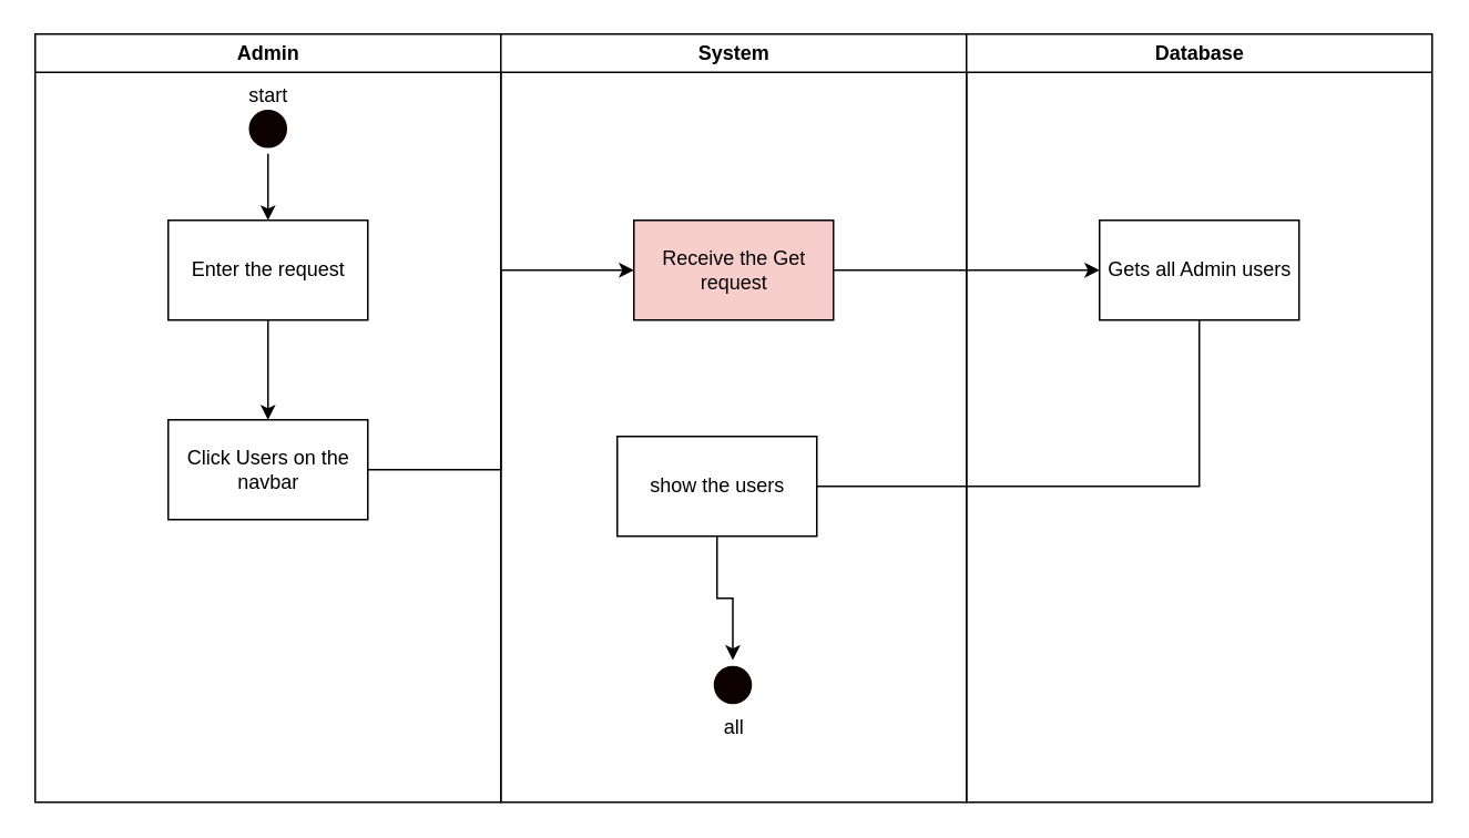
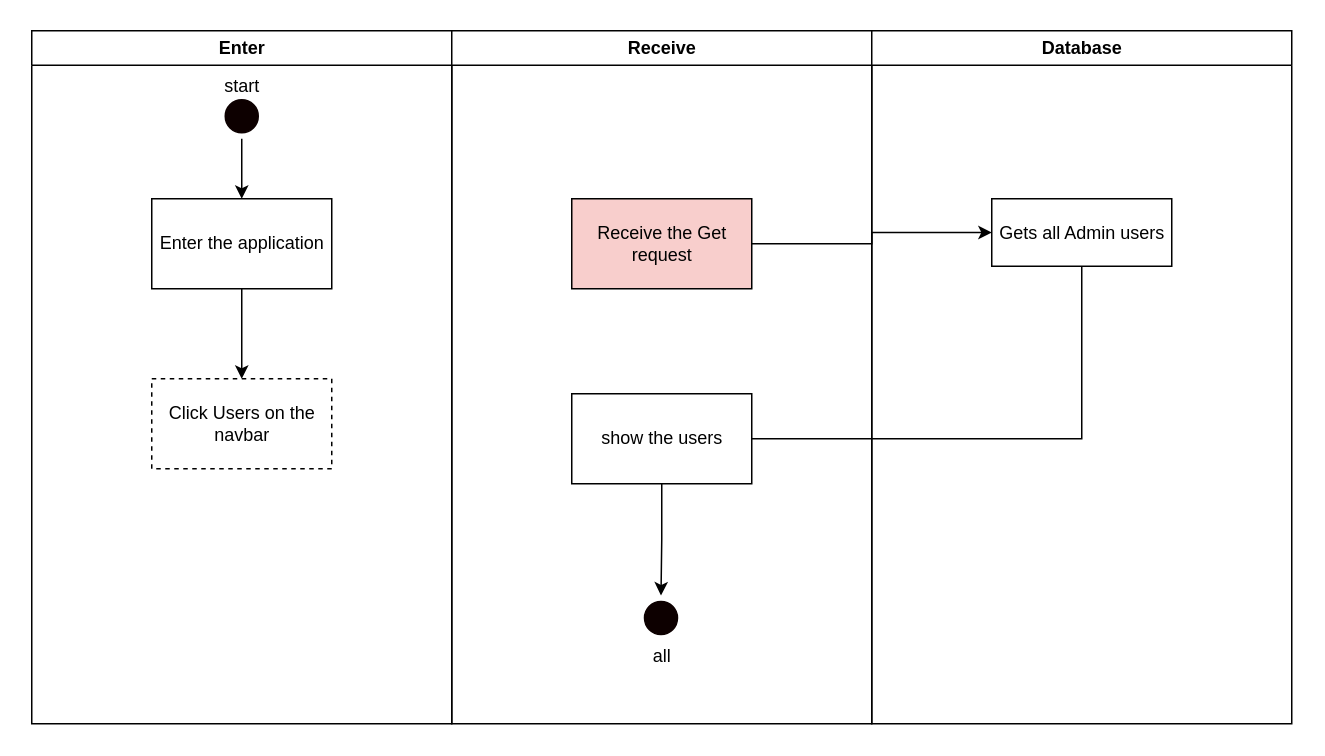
  <mxCell id="0" />
  <mxCell id="1" parent="0" />
- <mxCell id="2" value="Admin" style="swimlane;whiteSpace=wrap" vertex="1" parent="1"><mxGeometry x="20.5" y="20" width="280" height="462" as="geometry" /></mxCell>
+ <mxCell id="2" value="Enter" style="swimlane;whiteSpace=wrap" vertex="1" parent="1"><mxGeometry x="20.5" y="20" width="280" height="462" as="geometry" /></mxCell>
  <mxCell id="3" value="" style="edgeStyle=orthogonalEdgeStyle;rounded=0;orthogonalLoop=1;jettySize=auto;html=1;" edge="1" parent="2" source="4" target="7"><mxGeometry relative="1" as="geometry" /></mxCell>
  <mxCell id="4" value="" style="ellipse;shape=startState;fillColor=#0D0000;strokeColor=#0D0000;" vertex="1" parent="2"><mxGeometry x="125" y="42" width="30" height="30" as="geometry" /></mxCell>
  <mxCell id="5" value="start" style="text;html=1;strokeColor=none;fillColor=none;align=center;verticalAlign=middle;whiteSpace=wrap;rounded=0;" vertex="1" parent="2"><mxGeometry x="110" y="22" width="60" height="30" as="geometry" /></mxCell>
  <mxCell id="6" style="edgeStyle=orthogonalEdgeStyle;rounded=0;orthogonalLoop=1;jettySize=auto;html=1;exitX=0.5;exitY=1;exitDx=0;exitDy=0;entryX=0.5;entryY=0;entryDx=0;entryDy=0;" edge="1" parent="2" source="7" target="8"><mxGeometry relative="1" as="geometry" /></mxCell>
- <mxCell id="7" value="Enter the request" style="rounded=0;whiteSpace=wrap;html=1;" vertex="1" parent="2"><mxGeometry x="80" y="112" width="120" height="60" as="geometry" /></mxCell>
- <mxCell id="8" value="Click Users on the navbar" style="rounded=0;whiteSpace=wrap;html=1;" vertex="1" parent="2"><mxGeometry x="80" y="232" width="120" height="60" as="geometry" /></mxCell>
- <mxCell id="9" value="System" style="swimlane;whiteSpace=wrap" vertex="1" parent="1"><mxGeometry x="300.5" y="20" width="280" height="462" as="geometry" /></mxCell>
+ <mxCell id="7" value="Enter the application" style="rounded=0;whiteSpace=wrap;html=1;" vertex="1" parent="2"><mxGeometry x="80" y="112" width="120" height="60" as="geometry" /></mxCell>
+ <mxCell id="8" value="Click Users on the navbar" style="rounded=0;whiteSpace=wrap;html=1;dashed=1;" vertex="1" parent="2"><mxGeometry x="80" y="232" width="120" height="60" as="geometry" /></mxCell>
+ <mxCell id="9" value="Receive" style="swimlane;whiteSpace=wrap" vertex="1" parent="1"><mxGeometry x="300.5" y="20" width="280" height="462" as="geometry" /></mxCell>
  <mxCell id="10" value="Receive the Get request" style="rounded=0;whiteSpace=wrap;html=1;fillColor=#f8cecc;" vertex="1" parent="9"><mxGeometry x="80" y="112" width="120" height="60" as="geometry" /></mxCell>
  <mxCell id="11" value="all" style="text;html=1;strokeColor=none;fillColor=none;align=center;verticalAlign=middle;whiteSpace=wrap;rounded=0;" vertex="1" parent="9"><mxGeometry x="110.5" y="401.5" width="60" height="30" as="geometry" /></mxCell>
  <mxCell id="12" value="" style="ellipse;shape=startState;fillColor=#0D0000;strokeColor=#0D0000;" vertex="1" parent="9"><mxGeometry x="124.5" y="376.5" width="30" height="30" as="geometry" /></mxCell>
  <mxCell id="13" style="edgeStyle=orthogonalEdgeStyle;rounded=0;orthogonalLoop=1;jettySize=auto;html=1;exitX=0.5;exitY=1;exitDx=0;exitDy=0;entryX=0.5;entryY=0;entryDx=0;entryDy=0;" edge="1" parent="9" source="14" target="12"><mxGeometry relative="1" as="geometry" /></mxCell>
- <mxCell id="14" value="show the users" style="rounded=0;whiteSpace=wrap;html=1;" vertex="1" parent="9"><mxGeometry x="70" y="242" width="120" height="60" as="geometry" /></mxCell>
+ <mxCell id="14" value="show the users" style="rounded=0;whiteSpace=wrap;html=1;" vertex="1" parent="9"><mxGeometry x="80" y="242" width="120" height="60" as="geometry" /></mxCell>
  <mxCell id="15" value="Database" style="swimlane;whiteSpace=wrap" vertex="1" parent="1"><mxGeometry x="580.5" y="20" width="280" height="462" as="geometry" /></mxCell>
- <mxCell id="16" value="Gets all Admin users" style="rounded=0;whiteSpace=wrap;html=1;" vertex="1" parent="15"><mxGeometry x="80" y="112" width="120" height="60" as="geometry" /></mxCell>
+ <mxCell id="16" value="Gets all Admin users" style="rounded=0;whiteSpace=wrap;html=1;" vertex="1" parent="15"><mxGeometry x="80" y="112" width="120" height="45" as="geometry" /></mxCell>
  <mxCell id="17" style="edgeStyle=orthogonalEdgeStyle;rounded=0;orthogonalLoop=1;jettySize=auto;html=1;exitX=1;exitY=0.5;exitDx=0;exitDy=0;entryX=0;entryY=0.5;entryDx=0;entryDy=0;" edge="1" parent="1" source="10" target="16"><mxGeometry relative="1" as="geometry" /></mxCell>
  <mxCell id="18" style="edgeStyle=orthogonalEdgeStyle;rounded=0;orthogonalLoop=1;jettySize=auto;html=1;exitX=0.5;exitY=1;exitDx=0;exitDy=0;entryX=1;entryY=0.5;entryDx=0;entryDy=0;endArrow=none;" edge="1" parent="1" source="16" target="14"><mxGeometry relative="1" as="geometry" /></mxCell>
- <mxCell id="19" style="edgeStyle=orthogonalEdgeStyle;rounded=0;orthogonalLoop=1;jettySize=auto;html=1;exitX=1;exitY=0.5;exitDx=0;exitDy=0;entryX=0;entryY=0.5;entryDx=0;entryDy=0;" edge="1" parent="1" source="8" target="10"><mxGeometry relative="1" as="geometry" /></mxCell>
